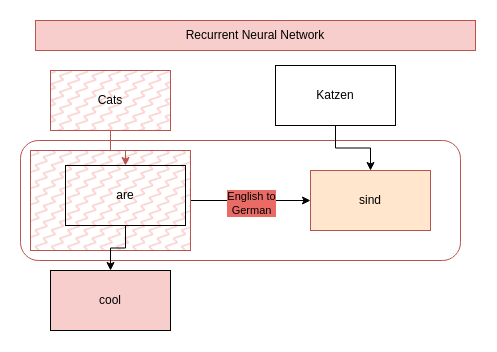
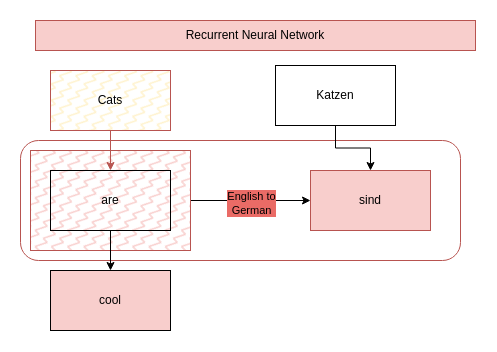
  <mxCell id="0" />
  <mxCell id="1" parent="0" />
  <mxCell id="2" value="" style="rounded=1;whiteSpace=wrap;html=1;fillColor=none;strokeColor=#b85450;" parent="1" vertex="1"><mxGeometry x="20" y="140" width="440" height="120" as="geometry" /></mxCell>
  <mxCell id="3" value="" style="edgeStyle=orthogonalEdgeStyle;rounded=0;orthogonalLoop=1;jettySize=auto;html=1;" parent="1" source="5" target="12" edge="1"><mxGeometry relative="1" as="geometry" /></mxCell>
  <mxCell id="4" value="English to&lt;br&gt;German" style="edgeLabel;html=1;align=center;verticalAlign=middle;resizable=0;points=[];labelBackgroundColor=#EA6B66;spacingTop=5;spacing=3;" parent="3" vertex="1" connectable="0"><mxGeometry relative="1" as="geometry"><mxPoint as="offset" /></mxGeometry></mxCell>
  <mxCell id="5" value="" style="rounded=0;whiteSpace=wrap;html=1;fillColor=#f8cecc;strokeColor=#b85450;fillStyle=zigzag-line;" parent="1" vertex="1"><mxGeometry x="30" y="150" width="160" height="100" as="geometry" /></mxCell>
  <mxCell id="6" style="edgeStyle=orthogonalEdgeStyle;rounded=0;orthogonalLoop=1;jettySize=auto;html=1;fillColor=#f8cecc;strokeColor=#b85450;" parent="1" source="7" target="9" edge="1"><mxGeometry relative="1" as="geometry" /></mxCell>
- <mxCell id="7" value="Cats" style="rounded=0;whiteSpace=wrap;html=1;fillStyle=zigzag-line;fillColor=#f8cecc;strokeColor=#b85450;" parent="1" vertex="1"><mxGeometry x="50" y="70" width="120" height="60" as="geometry" /></mxCell>
+ <mxCell id="7" value="Cats" style="rounded=0;whiteSpace=wrap;html=1;fillStyle=zigzag-line;fillColor=#fff2cc;strokeColor=#b85450;" parent="1" vertex="1"><mxGeometry x="50" y="70" width="120" height="60" as="geometry" /></mxCell>
  <mxCell id="8" value="" style="edgeStyle=orthogonalEdgeStyle;rounded=0;orthogonalLoop=1;jettySize=auto;html=1;" parent="1" source="9" target="10" edge="1"><mxGeometry relative="1" as="geometry" /></mxCell>
- <mxCell id="9" value="are" style="rounded=0;whiteSpace=wrap;html=1;fillColor=none;" parent="1" vertex="1"><mxGeometry x="65" y="165" width="120" height="60" as="geometry" /></mxCell>
+ <mxCell id="9" value="are" style="rounded=0;whiteSpace=wrap;html=1;fillColor=none;" parent="1" vertex="1"><mxGeometry x="50" y="170" width="120" height="60" as="geometry" /></mxCell>
  <mxCell id="10" value="cool" style="rounded=0;whiteSpace=wrap;html=1;fillColor=#f8cecc;" parent="1" vertex="1"><mxGeometry x="50" y="270" width="120" height="60" as="geometry" /></mxCell>
  <mxCell id="11" value="Recurrent Neural Network" style="text;html=1;strokeColor=#b85450;fillColor=#f8cecc;align=center;verticalAlign=middle;whiteSpace=wrap;rounded=0;labelBackgroundColor=none;" parent="1" vertex="1"><mxGeometry x="35" y="20" width="440" height="30" as="geometry" /></mxCell>
- <mxCell id="12" value="sind" style="rounded=0;whiteSpace=wrap;html=1;fillStyle=solid;fillColor=#ffe6cc;strokeColor=#b85450;" parent="1" vertex="1"><mxGeometry x="310" y="170" width="120" height="60" as="geometry" /></mxCell>
+ <mxCell id="12" value="sind" style="rounded=0;whiteSpace=wrap;html=1;fillStyle=solid;fillColor=#f8cecc;strokeColor=#b85450;" parent="1" vertex="1"><mxGeometry x="310" y="170" width="120" height="60" as="geometry" /></mxCell>
  <mxCell id="13" style="edgeStyle=orthogonalEdgeStyle;rounded=0;orthogonalLoop=1;jettySize=auto;html=1;" parent="1" source="14" target="12" edge="1"><mxGeometry relative="1" as="geometry" /></mxCell>
  <mxCell id="14" value="Katzen" style="rounded=0;whiteSpace=wrap;html=1;fillStyle=solid;" parent="1" vertex="1"><mxGeometry x="275" y="65" width="120" height="60" as="geometry" /></mxCell>
